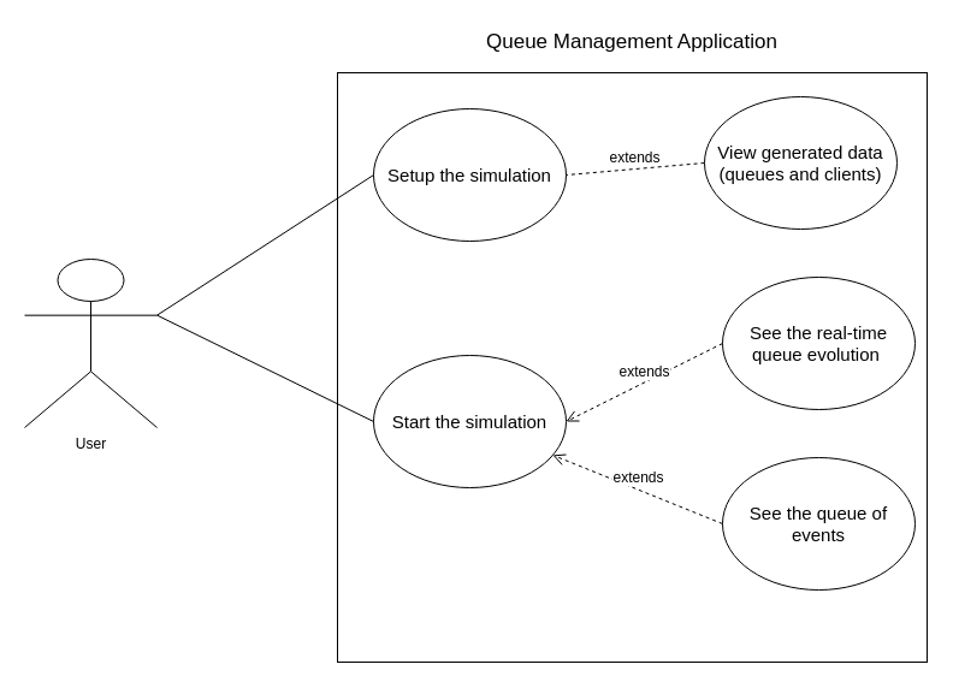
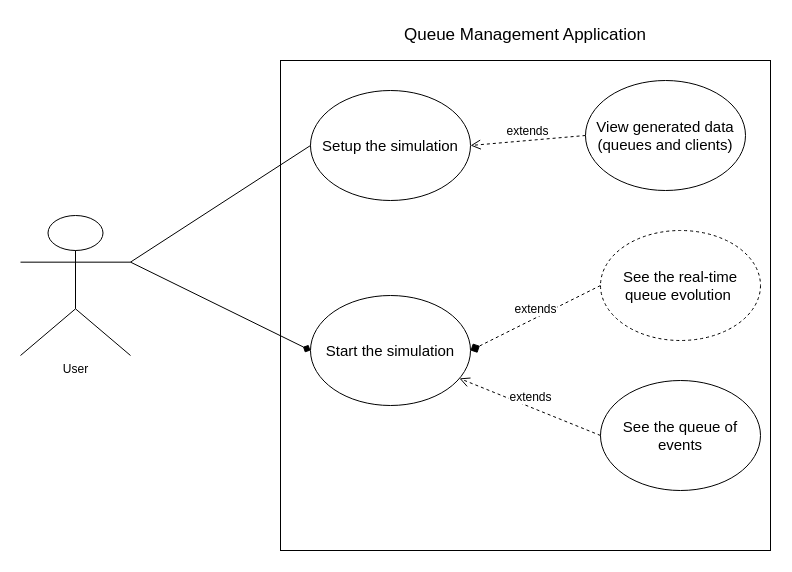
  <mxCell id="0" />
  <mxCell id="1" parent="0" />
  <mxCell id="2" value="" style="whiteSpace=wrap;html=1;aspect=fixed;" vertex="1" parent="1"><mxGeometry x="280" y="60" width="490" height="490" as="geometry" /></mxCell>
  <mxCell id="3" value="User" style="shape=umlActor;verticalLabelPosition=bottom;verticalAlign=top;html=1;" vertex="1" parent="1"><mxGeometry x="20" y="215" width="110" height="140" as="geometry" /></mxCell>
  <mxCell id="4" value="&lt;font style=&quot;font-size: 15px;&quot;&gt;Setup the simulation&lt;/font&gt;" style="ellipse;whiteSpace=wrap;html=1;" vertex="1" parent="1"><mxGeometry x="310" y="90" width="160" height="110" as="geometry" /></mxCell>
- <mxCell id="5" value="&lt;font style=&quot;font-size: 12px;&quot;&gt;extends&lt;/font&gt;" style="html=1;verticalAlign=bottom;endArrow=none;dashed=1;endSize=8;curved=0;rounded=0;exitX=0;exitY=0.5;exitDx=0;exitDy=0;entryX=1;entryY=0.5;entryDx=0;entryDy=0;" edge="1" parent="1" source="6" target="4"><mxGeometry relative="1" as="geometry"><mxPoint x="550" y="144.5" as="sourcePoint" /><mxPoint x="470" y="144.5" as="targetPoint" /></mxGeometry></mxCell>
+ <mxCell id="5" value="&lt;font style=&quot;font-size: 12px;&quot;&gt;extends&lt;/font&gt;" style="html=1;verticalAlign=bottom;endArrow=open;dashed=1;endSize=8;curved=0;rounded=0;exitX=0;exitY=0.5;exitDx=0;exitDy=0;entryX=1;entryY=0.5;entryDx=0;entryDy=0;" edge="1" parent="1" source="6" target="4"><mxGeometry relative="1" as="geometry"><mxPoint x="550" y="144.5" as="sourcePoint" /><mxPoint x="470" y="144.5" as="targetPoint" /></mxGeometry></mxCell>
  <mxCell id="6" value="&lt;font style=&quot;font-size: 15px;&quot;&gt;View generated data (queues and clients)&lt;/font&gt;" style="ellipse;whiteSpace=wrap;html=1;" vertex="1" parent="1"><mxGeometry x="585" y="80" width="160" height="110" as="geometry" /></mxCell>
  <mxCell id="7" value="" style="endArrow=none;html=1;rounded=0;exitX=1;exitY=0.333;exitDx=0;exitDy=0;exitPerimeter=0;entryX=0;entryY=0.5;entryDx=0;entryDy=0;" edge="1" parent="1" source="3" target="4"><mxGeometry width="50" height="50" relative="1" as="geometry"><mxPoint x="160" y="170" as="sourcePoint" /><mxPoint x="210" y="120" as="targetPoint" /></mxGeometry></mxCell>
  <mxCell id="8" value="&lt;font style=&quot;font-size: 15px;&quot;&gt;Start the simulation&lt;/font&gt;" style="ellipse;whiteSpace=wrap;html=1;" vertex="1" parent="1"><mxGeometry x="310" y="295" width="160" height="110" as="geometry" /></mxCell>
- <mxCell id="9" value="&lt;font style=&quot;font-size: 15px;&quot;&gt;See&amp;nbsp;the real-time queue evolution&amp;nbsp;&lt;/font&gt;" style="ellipse;whiteSpace=wrap;html=1;" vertex="1" parent="1"><mxGeometry x="600" y="230" width="160" height="110" as="geometry" /></mxCell>
- <mxCell id="10" value="&lt;font style=&quot;font-size: 12px;&quot;&gt;extends&lt;/font&gt;" style="html=1;verticalAlign=bottom;endArrow=open;dashed=1;endSize=8;curved=0;rounded=0;exitX=0;exitY=0.5;exitDx=0;exitDy=0;entryX=1;entryY=0.5;entryDx=0;entryDy=0;" edge="1" parent="1" source="9" target="8"><mxGeometry relative="1" as="geometry"><mxPoint x="610" y="280" as="sourcePoint" /><mxPoint x="480" y="280" as="targetPoint" /></mxGeometry></mxCell>
+ <mxCell id="9" value="&lt;font style=&quot;font-size: 15px;&quot;&gt;See&amp;nbsp;the real-time queue evolution&amp;nbsp;&lt;/font&gt;" style="ellipse;whiteSpace=wrap;html=1;dashed=1;" vertex="1" parent="1"><mxGeometry x="600" y="230" width="160" height="110" as="geometry" /></mxCell>
+ <mxCell id="10" value="&lt;font style=&quot;font-size: 12px;&quot;&gt;extends&lt;/font&gt;" style="html=1;verticalAlign=bottom;endArrow=diamond;dashed=1;endSize=8;curved=0;rounded=0;exitX=0;exitY=0.5;exitDx=0;exitDy=0;entryX=1;entryY=0.5;entryDx=0;entryDy=0;" edge="1" parent="1" source="9" target="8"><mxGeometry relative="1" as="geometry"><mxPoint x="610" y="280" as="sourcePoint" /><mxPoint x="480" y="280" as="targetPoint" /></mxGeometry></mxCell>
  <mxCell id="11" value="&lt;font style=&quot;font-size: 15px;&quot;&gt;See the queue of events&lt;/font&gt;" style="ellipse;whiteSpace=wrap;html=1;" vertex="1" parent="1"><mxGeometry x="600" y="380" width="160" height="110" as="geometry" /></mxCell>
  <mxCell id="12" value="&lt;font style=&quot;font-size: 12px;&quot;&gt;extends&lt;/font&gt;" style="html=1;verticalAlign=bottom;endArrow=open;dashed=1;endSize=8;curved=0;rounded=0;exitX=0;exitY=0.5;exitDx=0;exitDy=0;" edge="1" parent="1" source="11" target="8"><mxGeometry relative="1" as="geometry"><mxPoint x="560" y="425" as="sourcePoint" /><mxPoint x="430" y="490" as="targetPoint" /></mxGeometry></mxCell>
- <mxCell id="13" value="" style="endArrow=none;html=1;rounded=0;entryX=0;entryY=0.5;entryDx=0;entryDy=0;exitX=1;exitY=0.333;exitDx=0;exitDy=0;exitPerimeter=0;" edge="1" parent="1" source="3" target="8"><mxGeometry width="50" height="50" relative="1" as="geometry"><mxPoint x="140" y="330" as="sourcePoint" /><mxPoint x="190" y="280" as="targetPoint" /></mxGeometry></mxCell>
+ <mxCell id="13" value="" style="endArrow=diamond;html=1;rounded=0;entryX=0;entryY=0.5;entryDx=0;entryDy=0;exitX=1;exitY=0.333;exitDx=0;exitDy=0;exitPerimeter=0;" edge="1" parent="1" source="3" target="8"><mxGeometry width="50" height="50" relative="1" as="geometry"><mxPoint x="140" y="330" as="sourcePoint" /><mxPoint x="190" y="280" as="targetPoint" /></mxGeometry></mxCell>
  <mxCell id="14" value="&lt;font style=&quot;font-size: 17px;&quot;&gt;Queue Management Application&lt;/font&gt;" style="text;html=1;align=center;verticalAlign=middle;whiteSpace=wrap;rounded=0;" vertex="1" parent="1"><mxGeometry x="400" y="20" width="250" height="30" as="geometry" /></mxCell>
